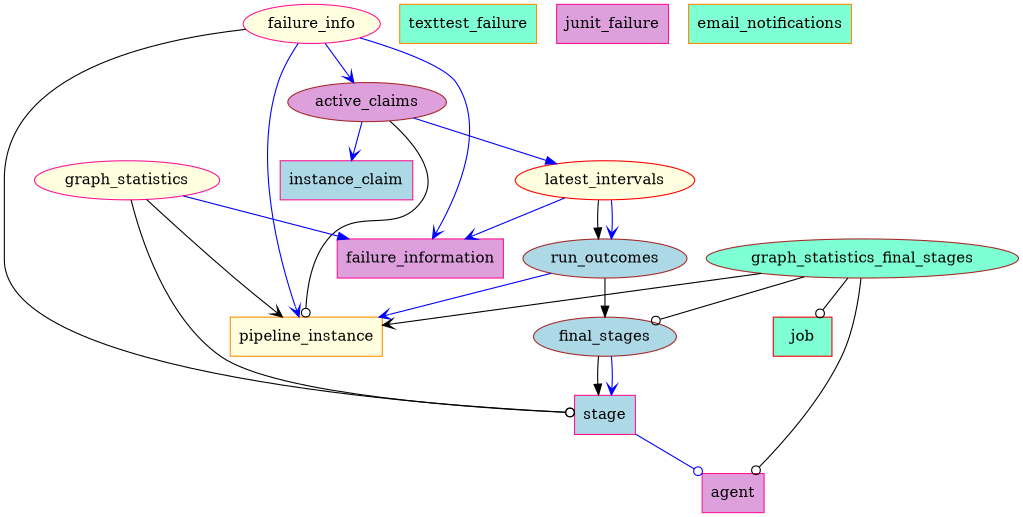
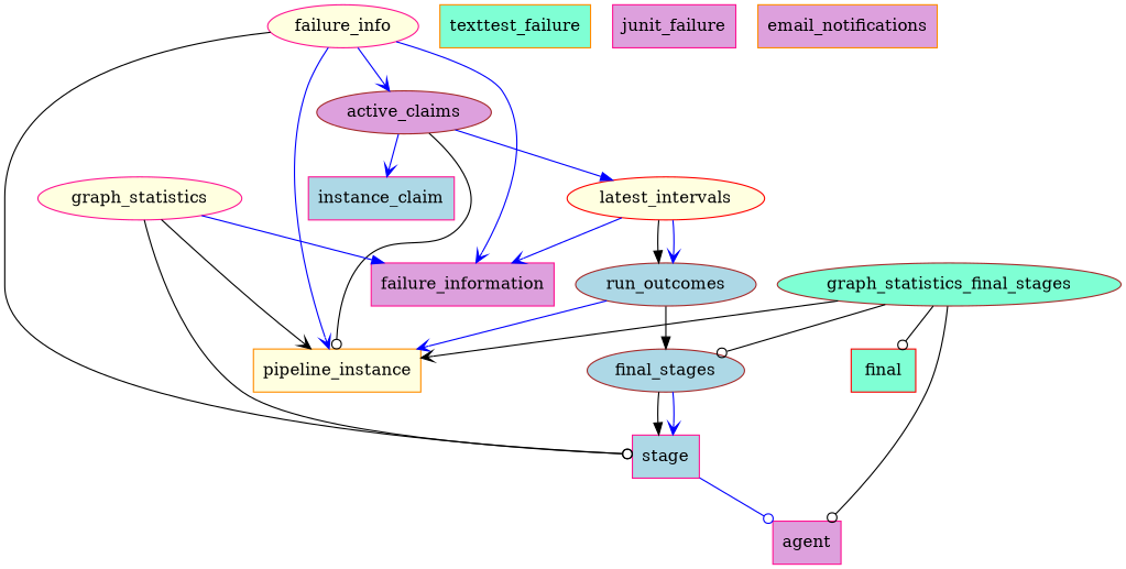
  digraph {
    node [color=deeppink fillcolor=plum shape=box style=filled]
    edge [arrowhead=vee color=blue]
    pipeline_instance [color=darkorange fillcolor=lightyellow]
    stage [fillcolor=lightblue]
    agent
-   job [color=red fillcolor=aquamarine]
+   job [color=red fillcolor=aquamarine label=final]
    texttest_failure [color=darkorange fillcolor=aquamarine]
    junit_failure
    instance_claim [fillcolor=lightblue]
-   email_notifications [color=darkorange fillcolor=aquamarine]
+   email_notifications [color=darkorange]
    final_stages [color=brown fillcolor=lightblue shape=oval]
    run_outcomes [color=brown fillcolor=lightblue shape=oval]
    latest_intervals [color=red fillcolor=lightyellow shape=oval]
    failure_information
    active_claims [color=brown shape=oval]
    failure_info [fillcolor=lightyellow shape=oval]
    graph_statistics [fillcolor=lightyellow shape=oval]
    graph_statistics_final_stages [color=brown fillcolor=aquamarine shape=oval]
    stage -> agent [arrowhead=odot]
    final_stages -> stage [arrowhead=normal color=black]
    final_stages -> stage
    run_outcomes -> pipeline_instance
    run_outcomes -> final_stages [arrowhead=normal color=black]
    latest_intervals -> run_outcomes [arrowhead=normal color=black]
    latest_intervals -> run_outcomes
    latest_intervals -> failure_information
    active_claims -> pipeline_instance [arrowhead=odot color=black]
    active_claims -> instance_claim
    active_claims -> latest_intervals [arrowhead=normal]
    failure_info -> pipeline_instance
    failure_info -> stage [arrowhead=odot color=black]
    failure_info -> failure_information
    failure_info -> active_claims
    graph_statistics -> pipeline_instance [color=black]
    graph_statistics -> stage [arrowhead=odot color=black]
    graph_statistics -> failure_information [arrowhead=normal]
    graph_statistics_final_stages -> pipeline_instance [color=black]
    graph_statistics_final_stages -> agent [arrowhead=odot color=black]
    graph_statistics_final_stages -> job [arrowhead=odot color=black]
    graph_statistics_final_stages -> final_stages [arrowhead=odot color=black]
  }
